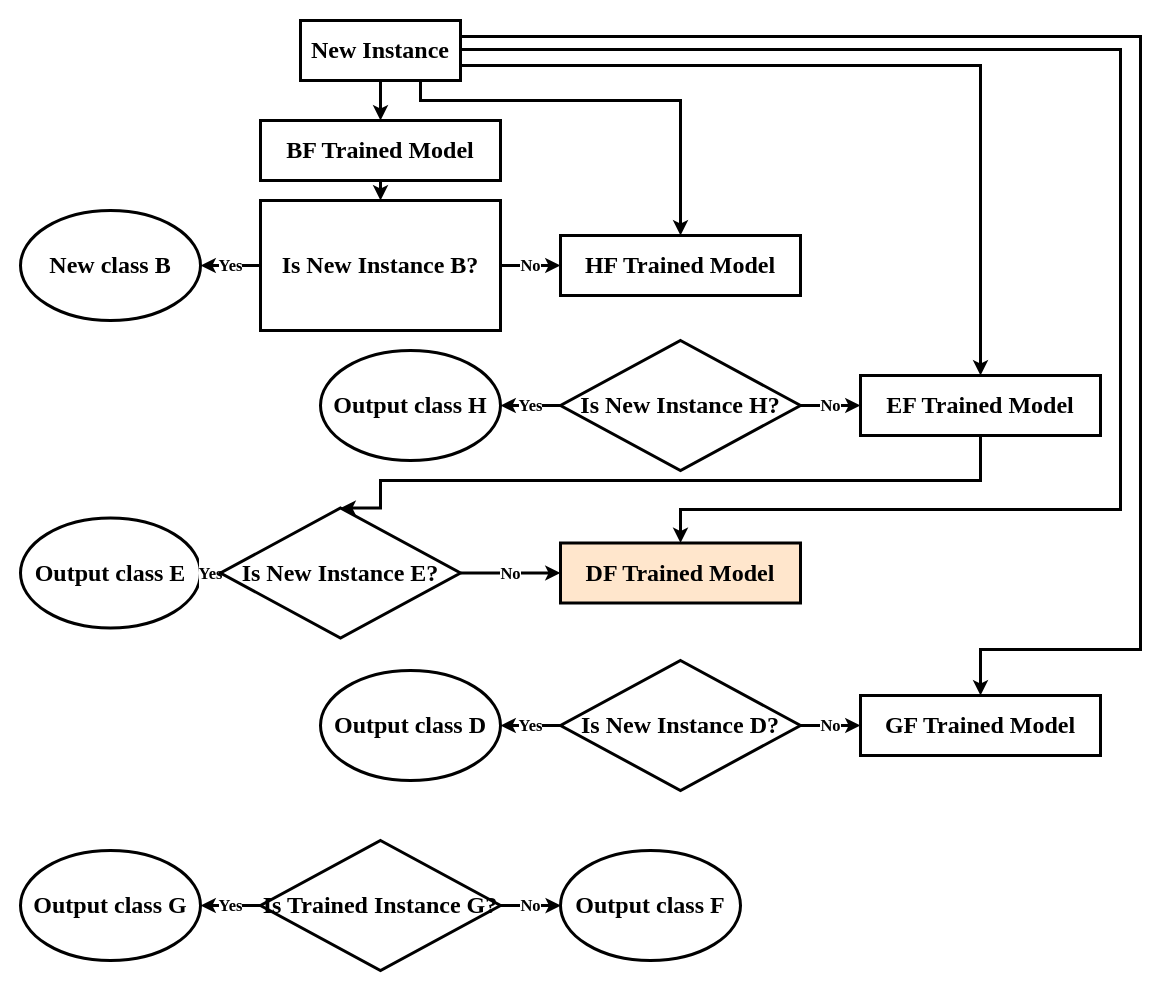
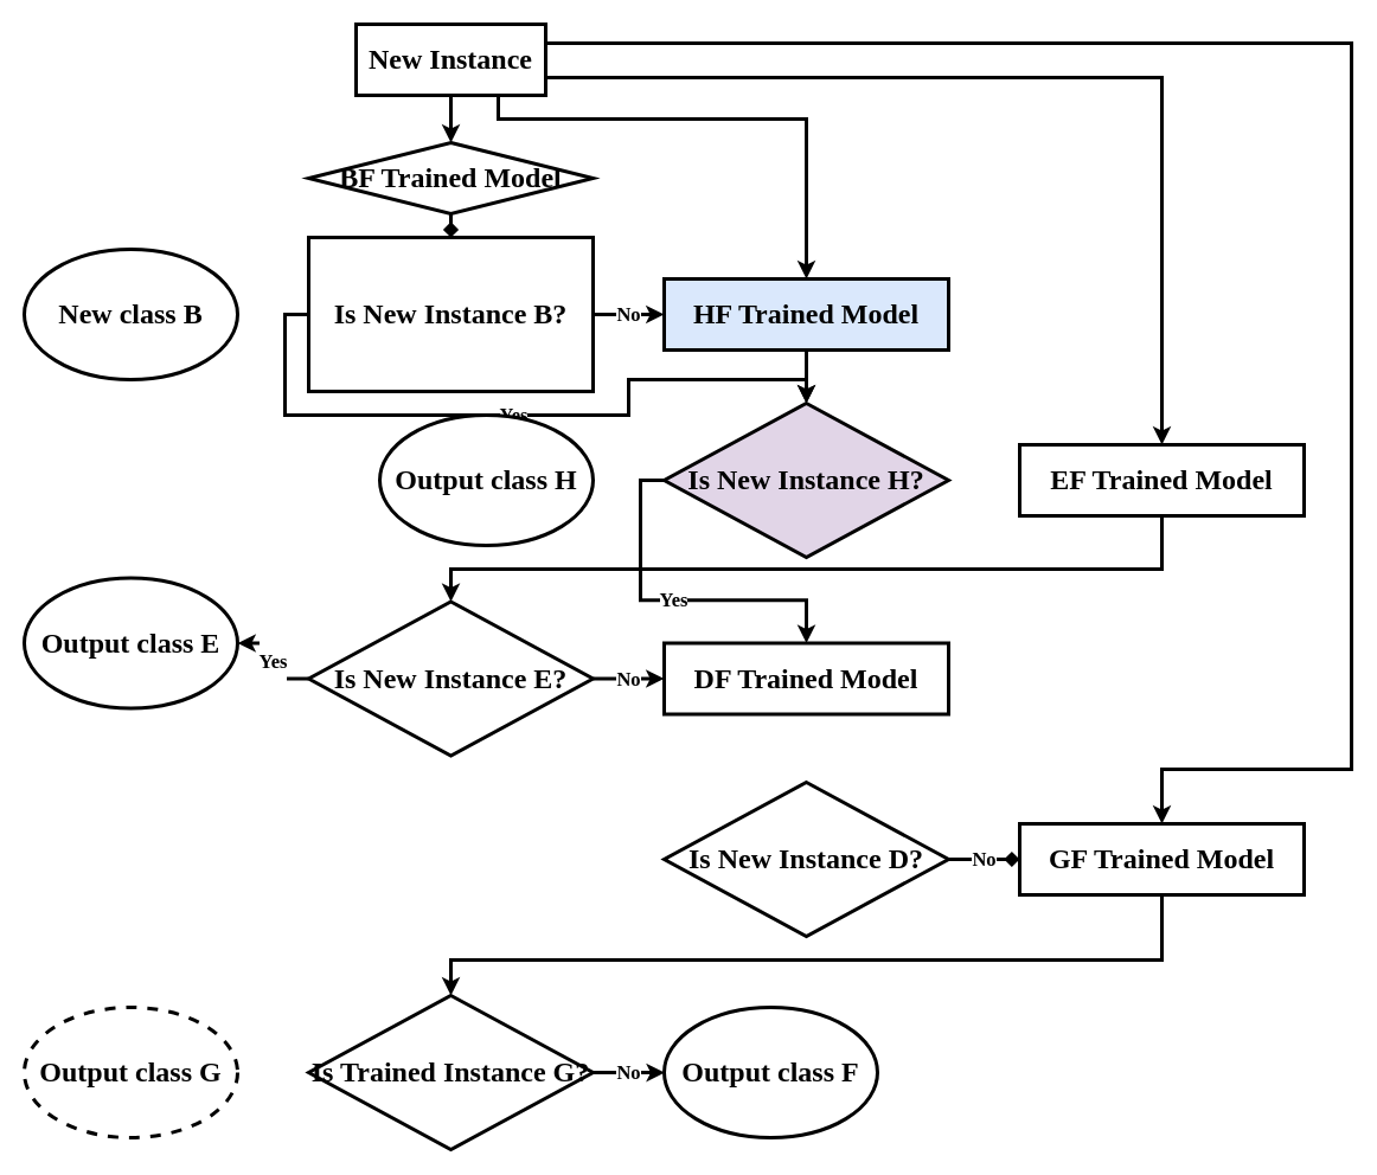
  <mxCell id="0" />
  <mxCell id="1" parent="0" />
- <mxCell id="2" style="edgeStyle=orthogonalEdgeStyle;rounded=0;orthogonalLoop=1;jettySize=auto;html=1;exitX=0.5;exitY=1;exitDx=0;exitDy=0;entryX=0.5;entryY=0;entryDx=0;entryDy=0;strokeWidth=3;" edge="1" parent="1" source="3" target="13"><mxGeometry relative="1" as="geometry" /></mxCell>
- <mxCell id="3" value="&lt;h1&gt;&lt;font face=&quot;Times New Roman&quot;&gt;BF Trained Model&lt;/font&gt;&lt;/h1&gt;" style="rounded=0;whiteSpace=wrap;html=1;strokeWidth=3;" vertex="1" parent="1"><mxGeometry x="260" y="120" width="240" height="60" as="geometry" /></mxCell>
+ <mxCell id="2" style="edgeStyle=orthogonalEdgeStyle;rounded=0;orthogonalLoop=1;jettySize=auto;html=1;exitX=0.5;exitY=1;exitDx=0;exitDy=0;entryX=0.5;entryY=0;entryDx=0;entryDy=0;strokeWidth=3;endArrow=diamond;" edge="1" parent="1" source="3" target="13"><mxGeometry relative="1" as="geometry" /></mxCell>
+ <mxCell id="3" value="&lt;h1&gt;&lt;font face=&quot;Times New Roman&quot;&gt;BF Trained Model&lt;/font&gt;&lt;/h1&gt;" style="rhombus;whiteSpace=wrap;html=1;strokeWidth=3;" vertex="1" parent="1"><mxGeometry x="260" y="120" width="240" height="60" as="geometry" /></mxCell>
  <mxCell id="4" style="edgeStyle=orthogonalEdgeStyle;rounded=0;orthogonalLoop=1;jettySize=auto;html=1;exitX=0.5;exitY=1;exitDx=0;exitDy=0;entryX=0.5;entryY=0;entryDx=0;entryDy=0;strokeWidth=3;" edge="1" parent="1" source="9" target="3"><mxGeometry relative="1" as="geometry" /></mxCell>
  <mxCell id="5" style="edgeStyle=orthogonalEdgeStyle;rounded=0;orthogonalLoop=1;jettySize=auto;html=1;exitX=0.75;exitY=1;exitDx=0;exitDy=0;strokeWidth=3;" edge="1" parent="1" source="9" target="15"><mxGeometry relative="1" as="geometry"><Array as="points"><mxPoint x="420" y="100" /><mxPoint x="680" y="100" /></Array></mxGeometry></mxCell>
  <mxCell id="6" style="edgeStyle=orthogonalEdgeStyle;rounded=0;orthogonalLoop=1;jettySize=auto;html=1;exitX=1;exitY=0.75;exitDx=0;exitDy=0;entryX=0.5;entryY=0;entryDx=0;entryDy=0;strokeWidth=3;" edge="1" parent="1" source="9" target="21"><mxGeometry relative="1" as="geometry" /></mxCell>
- <mxCell id="7" style="edgeStyle=orthogonalEdgeStyle;rounded=0;orthogonalLoop=1;jettySize=auto;html=1;exitX=1;exitY=0.5;exitDx=0;exitDy=0;entryX=0.5;entryY=0;entryDx=0;entryDy=0;strokeWidth=3;" edge="1" parent="1" source="9" target="26"><mxGeometry relative="1" as="geometry"><Array as="points"><mxPoint x="1120" y="49" /><mxPoint x="1120" y="509" /><mxPoint x="680" y="509" /></Array></mxGeometry></mxCell>
  <mxCell id="8" style="edgeStyle=orthogonalEdgeStyle;rounded=0;orthogonalLoop=1;jettySize=auto;html=1;exitX=1;exitY=0.25;exitDx=0;exitDy=0;entryX=0.5;entryY=0;entryDx=0;entryDy=0;strokeWidth=3;" edge="1" parent="1" source="9" target="32"><mxGeometry relative="1" as="geometry"><Array as="points"><mxPoint x="1140" y="36" /><mxPoint x="1140" y="649" /><mxPoint x="980" y="649" /></Array></mxGeometry></mxCell>
  <mxCell id="9" value="&lt;h1&gt;&lt;font face=&quot;Times New Roman&quot;&gt;New Instance&lt;/font&gt;&lt;/h1&gt;" style="rounded=0;whiteSpace=wrap;html=1;strokeWidth=3;" vertex="1" parent="1"><mxGeometry x="300" width="160" height="60" as="geometry" y="20" /></mxCell>
  <mxCell id="10" value="&lt;h1&gt;&lt;font face=&quot;Times New Roman&quot;&gt;New class B&lt;/font&gt;&lt;/h1&gt;" style="ellipse;whiteSpace=wrap;html=1;strokeWidth=3;" vertex="1" parent="1"><mxGeometry x="20" y="210" width="180" height="110" as="geometry" /></mxCell>
- <mxCell id="11" value="&lt;h2&gt;&lt;font face=&quot;Times New Roman&quot;&gt;Yes&lt;/font&gt;&lt;/h2&gt;" style="edgeStyle=orthogonalEdgeStyle;rounded=0;orthogonalLoop=1;jettySize=auto;html=1;exitX=0;exitY=0.5;exitDx=0;exitDy=0;entryX=1;entryY=0.5;entryDx=0;entryDy=0;strokeWidth=3;" edge="1" parent="1" source="13" target="10"><mxGeometry relative="1" as="geometry" /></mxCell>
+ <mxCell id="11" value="&lt;h2&gt;&lt;font face=&quot;Times New Roman&quot;&gt;Yes&lt;/font&gt;&lt;/h2&gt;" style="edgeStyle=orthogonalEdgeStyle;rounded=0;orthogonalLoop=1;jettySize=auto;html=1;exitX=0;exitY=0.5;exitDx=0;exitDy=0;strokeWidth=3;" edge="1" parent="1" source="13" target="19"><mxGeometry relative="1" as="geometry" /></mxCell>
  <mxCell id="12" value="&lt;h2&gt;&lt;font face=&quot;Times New Roman&quot;&gt;No&lt;/font&gt;&lt;/h2&gt;" style="edgeStyle=orthogonalEdgeStyle;rounded=0;orthogonalLoop=1;jettySize=auto;html=1;exitX=1;exitY=0.5;exitDx=0;exitDy=0;entryX=0;entryY=0.5;entryDx=0;entryDy=0;strokeWidth=3;" edge="1" parent="1" source="13" target="15"><mxGeometry relative="1" as="geometry" /></mxCell>
  <mxCell id="13" value="&lt;h1&gt;&lt;font face=&quot;Times New Roman&quot;&gt;Is New Instance B?&lt;/font&gt;&lt;/h1&gt;" style="whiteSpace=wrap;html=1;strokeWidth=3;rounded=0;" vertex="1" parent="1"><mxGeometry x="260" y="200" width="240" height="130" as="geometry" /></mxCell>
- <mxCell id="15" value="&lt;h1&gt;&lt;font face=&quot;Times New Roman&quot;&gt;HF Trained Model&lt;/font&gt;&lt;/h1&gt;" style="rounded=0;whiteSpace=wrap;html=1;strokeWidth=3;" vertex="1" parent="1"><mxGeometry x="560" y="235" width="240" height="60" as="geometry" /></mxCell>
+ <mxCell id="14" style="edgeStyle=orthogonalEdgeStyle;rounded=0;orthogonalLoop=1;jettySize=auto;html=1;exitX=0.5;exitY=1;exitDx=0;exitDy=0;entryX=0.5;entryY=0;entryDx=0;entryDy=0;strokeWidth=3;" edge="1" parent="1" source="15" target="19"><mxGeometry relative="1" as="geometry" /></mxCell>
+ <mxCell id="15" value="&lt;h1&gt;&lt;font face=&quot;Times New Roman&quot;&gt;HF Trained Model&lt;/font&gt;&lt;/h1&gt;" style="rounded=0;whiteSpace=wrap;html=1;strokeWidth=3;fillColor=#dae8fc;" vertex="1" parent="1"><mxGeometry x="560" y="235" width="240" height="60" as="geometry" /></mxCell>
  <mxCell id="16" value="&lt;h1&gt;&lt;font face=&quot;Times New Roman&quot;&gt;Output class H&lt;/font&gt;&lt;/h1&gt;" style="ellipse;whiteSpace=wrap;html=1;strokeWidth=3;" vertex="1" parent="1"><mxGeometry x="320" y="350" width="180" height="110" as="geometry" /></mxCell>
- <mxCell id="17" value="&lt;h2&gt;&lt;font face=&quot;Times New Roman&quot;&gt;Yes&lt;/font&gt;&lt;/h2&gt;" style="edgeStyle=orthogonalEdgeStyle;rounded=0;orthogonalLoop=1;jettySize=auto;html=1;exitX=0;exitY=0.5;exitDx=0;exitDy=0;entryX=1;entryY=0.5;entryDx=0;entryDy=0;strokeWidth=3;" edge="1" parent="1" source="19" target="16"><mxGeometry relative="1" as="geometry" /></mxCell>
- <mxCell id="18" value="&lt;h2&gt;&lt;font face=&quot;Times New Roman&quot;&gt;No&lt;/font&gt;&lt;/h2&gt;" style="edgeStyle=orthogonalEdgeStyle;rounded=0;orthogonalLoop=1;jettySize=auto;html=1;exitX=1;exitY=0.5;exitDx=0;exitDy=0;entryX=0;entryY=0.5;entryDx=0;entryDy=0;strokeWidth=3;" edge="1" parent="1" source="19" target="21"><mxGeometry relative="1" as="geometry" /></mxCell>
- <mxCell id="19" value="&lt;h1&gt;&lt;font face=&quot;Times New Roman&quot;&gt;Is New Instance H?&lt;/font&gt;&lt;/h1&gt;" style="rhombus;whiteSpace=wrap;html=1;strokeWidth=3;" vertex="1" parent="1"><mxGeometry x="560" y="340" width="240" height="130" as="geometry" /></mxCell>
+ <mxCell id="17" value="&lt;h2&gt;&lt;font face=&quot;Times New Roman&quot;&gt;Yes&lt;/font&gt;&lt;/h2&gt;" style="edgeStyle=orthogonalEdgeStyle;rounded=0;orthogonalLoop=1;jettySize=auto;html=1;exitX=0;exitY=0.5;exitDx=0;exitDy=0;strokeWidth=3;" edge="1" parent="1" source="19" target="26"><mxGeometry relative="1" as="geometry" /></mxCell>
+ <mxCell id="19" value="&lt;h1&gt;&lt;font face=&quot;Times New Roman&quot;&gt;Is New Instance H?&lt;/font&gt;&lt;/h1&gt;" style="rhombus;whiteSpace=wrap;html=1;strokeWidth=3;fillColor=#e1d5e7;" vertex="1" parent="1"><mxGeometry x="560" y="340" width="240" height="130" as="geometry" /></mxCell>
  <mxCell id="20" style="edgeStyle=orthogonalEdgeStyle;rounded=0;orthogonalLoop=1;jettySize=auto;html=1;exitX=0.5;exitY=1;exitDx=0;exitDy=0;entryX=0.5;entryY=0;entryDx=0;entryDy=0;strokeWidth=3;" edge="1" parent="1" source="21" target="25"><mxGeometry relative="1" as="geometry"><Array as="points"><mxPoint x="980" y="480" /><mxPoint x="380" y="480" /></Array></mxGeometry></mxCell>
  <mxCell id="21" value="&lt;h1&gt;&lt;font face=&quot;Times New Roman&quot;&gt;EF Trained Model&lt;/font&gt;&lt;/h1&gt;" style="rounded=0;whiteSpace=wrap;html=1;strokeWidth=3;" vertex="1" parent="1"><mxGeometry x="860" y="375" width="240" height="60" as="geometry" /></mxCell>
- <mxCell id="22" value="&lt;h1&gt;&lt;font face=&quot;Times New Roman&quot;&gt;Output class E&lt;/font&gt;&lt;/h1&gt;" style="ellipse;whiteSpace=wrap;html=1;strokeWidth=3;" vertex="1" parent="1"><mxGeometry x="20" y="517.5" width="180" height="110" as="geometry" /></mxCell>
+ <mxCell id="22" value="&lt;h1&gt;&lt;font face=&quot;Times New Roman&quot;&gt;Output class E&lt;/font&gt;&lt;/h1&gt;" style="ellipse;whiteSpace=wrap;html=1;strokeWidth=3;" vertex="1" parent="1"><mxGeometry x="20" y="487.5" width="180" height="110" as="geometry" /></mxCell>
  <mxCell id="23" value="&lt;h2&gt;&lt;font face=&quot;Times New Roman&quot;&gt;Yes&lt;/font&gt;&lt;/h2&gt;" style="edgeStyle=orthogonalEdgeStyle;rounded=0;orthogonalLoop=1;jettySize=auto;html=1;exitX=0;exitY=0.5;exitDx=0;exitDy=0;entryX=1;entryY=0.5;entryDx=0;entryDy=0;strokeWidth=3;" edge="1" parent="1" source="25" target="22"><mxGeometry relative="1" as="geometry" /></mxCell>
  <mxCell id="24" value="&lt;h2&gt;&lt;font face=&quot;Times New Roman&quot;&gt;No&lt;/font&gt;&lt;/h2&gt;" style="edgeStyle=orthogonalEdgeStyle;rounded=0;orthogonalLoop=1;jettySize=auto;html=1;exitX=1;exitY=0.5;exitDx=0;exitDy=0;entryX=0;entryY=0.5;entryDx=0;entryDy=0;strokeWidth=3;" edge="1" parent="1" source="25" target="26"><mxGeometry relative="1" as="geometry" /></mxCell>
- <mxCell id="25" value="&lt;h1&gt;&lt;font face=&quot;Times New Roman&quot;&gt;Is New Instance E?&lt;/font&gt;&lt;/h1&gt;" style="rhombus;whiteSpace=wrap;html=1;strokeWidth=3;" vertex="1" parent="1"><mxGeometry x="220" y="507.5" width="240" height="130" as="geometry" /></mxCell>
- <mxCell id="26" value="&lt;h1&gt;&lt;font face=&quot;Times New Roman&quot;&gt;DF Trained Model&lt;/font&gt;&lt;/h1&gt;" style="rounded=0;whiteSpace=wrap;html=1;strokeWidth=3;fillColor=#ffe6cc;" vertex="1" parent="1"><mxGeometry x="560" y="542.5" width="240" height="60" as="geometry" /></mxCell>
- <mxCell id="27" value="&lt;h1&gt;&lt;font face=&quot;Times New Roman&quot;&gt;Output class D&lt;/font&gt;&lt;/h1&gt;" style="ellipse;whiteSpace=wrap;html=1;strokeWidth=3;" vertex="1" parent="1"><mxGeometry x="320" y="670" width="180" height="110" as="geometry" /></mxCell>
- <mxCell id="28" value="&lt;h2&gt;&lt;font face=&quot;Times New Roman&quot;&gt;Yes&lt;/font&gt;&lt;/h2&gt;" style="edgeStyle=orthogonalEdgeStyle;rounded=0;orthogonalLoop=1;jettySize=auto;html=1;exitX=0;exitY=0.5;exitDx=0;exitDy=0;entryX=1;entryY=0.5;entryDx=0;entryDy=0;strokeWidth=3;" edge="1" parent="1" source="30" target="27"><mxGeometry relative="1" as="geometry" /></mxCell>
- <mxCell id="29" value="&lt;h2&gt;&lt;font face=&quot;Times New Roman&quot;&gt;No&lt;/font&gt;&lt;/h2&gt;" style="edgeStyle=orthogonalEdgeStyle;rounded=0;orthogonalLoop=1;jettySize=auto;html=1;exitX=1;exitY=0.5;exitDx=0;exitDy=0;entryX=0;entryY=0.5;entryDx=0;entryDy=0;strokeWidth=3;" edge="1" parent="1" source="30" target="32"><mxGeometry relative="1" as="geometry" /></mxCell>
+ <mxCell id="25" value="&lt;h1&gt;&lt;font face=&quot;Times New Roman&quot;&gt;Is New Instance E?&lt;/font&gt;&lt;/h1&gt;" style="rhombus;whiteSpace=wrap;html=1;strokeWidth=3;" vertex="1" parent="1"><mxGeometry x="260" y="507.5" width="240" height="130" as="geometry" /></mxCell>
+ <mxCell id="26" value="&lt;h1&gt;&lt;font face=&quot;Times New Roman&quot;&gt;DF Trained Model&lt;/font&gt;&lt;/h1&gt;" style="rounded=0;whiteSpace=wrap;html=1;strokeWidth=3;" vertex="1" parent="1"><mxGeometry x="560" y="542.5" width="240" height="60" as="geometry" /></mxCell>
+ <mxCell id="29" value="&lt;h2&gt;&lt;font face=&quot;Times New Roman&quot;&gt;No&lt;/font&gt;&lt;/h2&gt;" style="edgeStyle=orthogonalEdgeStyle;rounded=0;orthogonalLoop=1;jettySize=auto;html=1;exitX=1;exitY=0.5;exitDx=0;exitDy=0;entryX=0;entryY=0.5;entryDx=0;entryDy=0;strokeWidth=3;endArrow=diamond;" edge="1" parent="1" source="30" target="32"><mxGeometry relative="1" as="geometry" /></mxCell>
  <mxCell id="30" value="&lt;h1&gt;&lt;font face=&quot;Times New Roman&quot;&gt;Is New Instance D?&lt;/font&gt;&lt;/h1&gt;" style="rhombus;whiteSpace=wrap;html=1;strokeWidth=3;" vertex="1" parent="1"><mxGeometry x="560" y="660" width="240" height="130" as="geometry" /></mxCell>
+ <mxCell id="31" style="edgeStyle=orthogonalEdgeStyle;rounded=0;orthogonalLoop=1;jettySize=auto;html=1;exitX=0.5;exitY=1;exitDx=0;exitDy=0;entryX=0.5;entryY=0;entryDx=0;entryDy=0;strokeWidth=3;" edge="1" parent="1" source="32" target="36"><mxGeometry relative="1" as="geometry"><Array as="points"><mxPoint x="980" y="810" /><mxPoint x="380" y="810" /></Array></mxGeometry></mxCell>
  <mxCell id="32" value="&lt;h1&gt;&lt;font face=&quot;Times New Roman&quot;&gt;GF Trained Model&lt;/font&gt;&lt;/h1&gt;" style="rounded=0;whiteSpace=wrap;html=1;strokeWidth=3;" vertex="1" parent="1"><mxGeometry x="860" y="695" width="240" height="60" as="geometry" /></mxCell>
- <mxCell id="33" value="&lt;h1&gt;&lt;font face=&quot;Times New Roman&quot;&gt;Output class G&lt;/font&gt;&lt;/h1&gt;" style="ellipse;whiteSpace=wrap;html=1;strokeWidth=3;" vertex="1" parent="1"><mxGeometry x="20" y="850" width="180" height="110" as="geometry" /></mxCell>
- <mxCell id="34" value="&lt;h2&gt;&lt;font face=&quot;Times New Roman&quot;&gt;Yes&lt;/font&gt;&lt;/h2&gt;" style="edgeStyle=orthogonalEdgeStyle;rounded=0;orthogonalLoop=1;jettySize=auto;html=1;exitX=0;exitY=0.5;exitDx=0;exitDy=0;entryX=1;entryY=0.5;entryDx=0;entryDy=0;strokeWidth=3;" edge="1" parent="1" source="36" target="33"><mxGeometry relative="1" as="geometry" /></mxCell>
+ <mxCell id="33" value="&lt;h1&gt;&lt;font face=&quot;Times New Roman&quot;&gt;Output class G&lt;/font&gt;&lt;/h1&gt;" style="ellipse;whiteSpace=wrap;html=1;strokeWidth=3;dashed=1;" vertex="1" parent="1"><mxGeometry x="20" y="850" width="180" height="110" as="geometry" /></mxCell>
  <mxCell id="35" value="&lt;h2&gt;&lt;font face=&quot;Times New Roman&quot;&gt;No&lt;/font&gt;&lt;/h2&gt;" style="edgeStyle=orthogonalEdgeStyle;rounded=0;orthogonalLoop=1;jettySize=auto;html=1;exitX=1;exitY=0.5;exitDx=0;exitDy=0;entryX=0;entryY=0.5;entryDx=0;entryDy=0;strokeWidth=3;" edge="1" parent="1" source="36"><mxGeometry relative="1" as="geometry"><mxPoint x="560.308" y="905.077" as="targetPoint" /></mxGeometry></mxCell>
  <mxCell id="36" value="&lt;h1&gt;&lt;font face=&quot;Times New Roman&quot;&gt;Is Trained Instance G?&lt;/font&gt;&lt;/h1&gt;" style="rhombus;whiteSpace=wrap;html=1;strokeWidth=3;" vertex="1" parent="1"><mxGeometry x="260" y="840" width="240" height="130" as="geometry" /></mxCell>
  <mxCell id="37" value="&lt;h1&gt;&lt;font face=&quot;Times New Roman&quot;&gt;Output class F&lt;/font&gt;&lt;/h1&gt;" style="ellipse;whiteSpace=wrap;html=1;strokeWidth=3;" vertex="1" parent="1"><mxGeometry x="560" y="850" width="180" height="110" as="geometry" /></mxCell>
